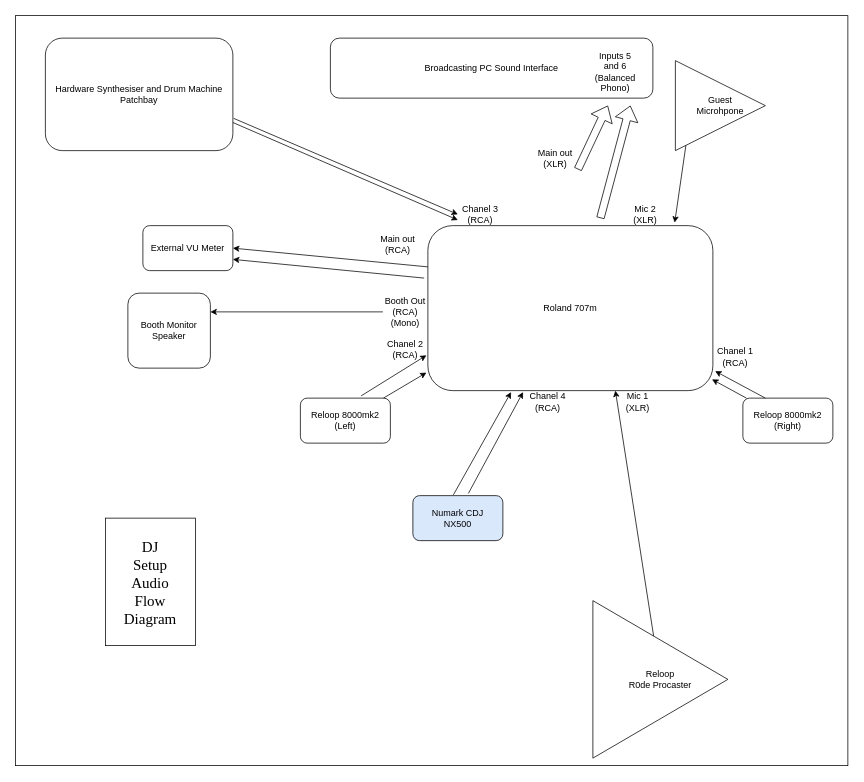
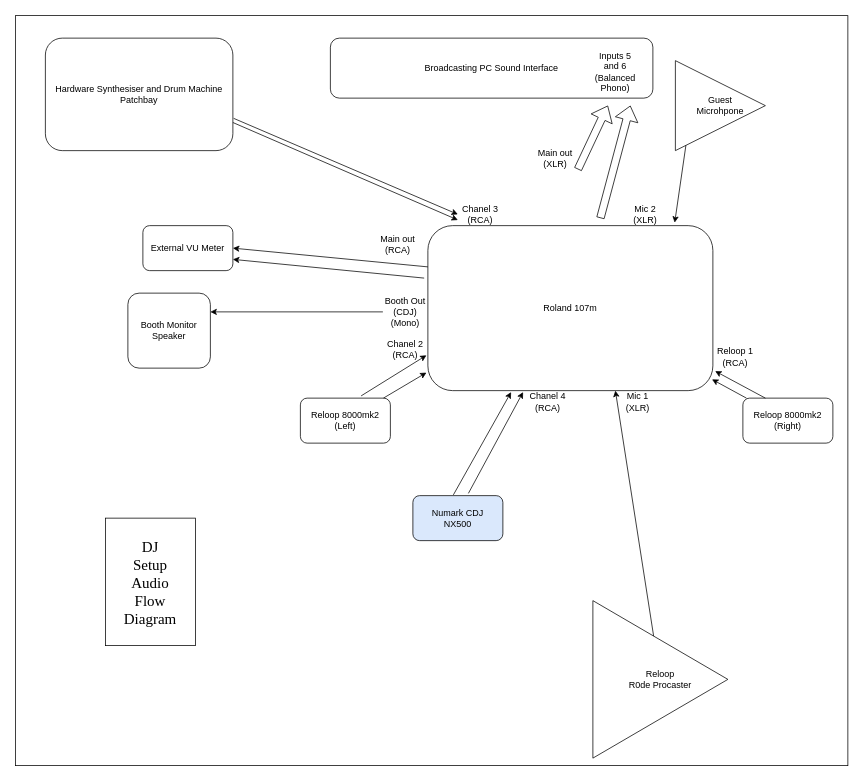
  <mxCell id="0" />
  <mxCell id="1" parent="0" />
  <mxCell id="2" value="" style="rounded=0;whiteSpace=wrap;html=1;" vertex="1" parent="1"><mxGeometry x="20" y="20" width="1110" height="1000" as="geometry" /></mxCell>
  <mxCell id="3" value="" style="rounded=0;whiteSpace=wrap;html=1;fontFamily=Verdana;fontSize=20;" vertex="1" parent="1"><mxGeometry x="140" y="690" width="120" height="170" as="geometry" /></mxCell>
- <mxCell id="4" value="Roland 707m" style="rounded=1;whiteSpace=wrap;html=1;" vertex="1" parent="1"><mxGeometry x="570" y="300" width="380" height="220" as="geometry" /></mxCell>
+ <mxCell id="4" value="Roland 107m" style="rounded=1;whiteSpace=wrap;html=1;" vertex="1" parent="1"><mxGeometry x="570" y="300" width="380" height="220" as="geometry" /></mxCell>
  <mxCell id="5" value="Reloop 8000mk2 (Right)" style="rounded=1;whiteSpace=wrap;html=1;" vertex="1" parent="1"><mxGeometry x="990" y="530" width="120" height="60" as="geometry" /></mxCell>
  <mxCell id="6" value="Reloop 8000mk2 (Left)" style="rounded=1;whiteSpace=wrap;html=1;" vertex="1" parent="1"><mxGeometry x="400" y="530" width="120" height="60" as="geometry" /></mxCell>
  <mxCell id="7" value="&lt;div&gt;Numark CDJ &lt;br&gt;&lt;/div&gt;&lt;div&gt;NX500&lt;/div&gt;" style="rounded=1;whiteSpace=wrap;html=1;fillColor=#dae8fc;" vertex="1" parent="1"><mxGeometry x="550" y="660" width="120" height="60" as="geometry" /></mxCell>
  <mxCell id="8" value="Booth Monitor Speaker " style="rounded=1;whiteSpace=wrap;html=1;" vertex="1" parent="1"><mxGeometry x="170" y="390" width="110" height="100" as="geometry" /></mxCell>
  <mxCell id="9" value="External VU Meter" style="rounded=1;whiteSpace=wrap;html=1;" vertex="1" parent="1"><mxGeometry x="190" y="300" width="120" height="60" as="geometry" /></mxCell>
  <mxCell id="10" value="" style="endArrow=classic;html=1;rounded=0;entryX=1;entryY=0.5;entryDx=0;entryDy=0;exitX=0;exitY=0.25;exitDx=0;exitDy=0;" edge="1" parent="1" source="4" target="9"><mxGeometry width="50" height="50" relative="1" as="geometry"><mxPoint x="720" y="650" as="sourcePoint" /><mxPoint x="770" y="600" as="targetPoint" /></mxGeometry></mxCell>
  <mxCell id="11" value="Main out (RCA)" style="text;html=1;strokeColor=none;fillColor=none;align=center;verticalAlign=middle;whiteSpace=wrap;rounded=0;" vertex="1" parent="1"><mxGeometry x="500" y="310" width="60" height="30" as="geometry" /></mxCell>
  <mxCell id="12" value="Broadcasting PC Sound Interface" style="rounded=1;whiteSpace=wrap;html=1;" vertex="1" parent="1"><mxGeometry x="440" y="50" width="430" height="80" as="geometry" /></mxCell>
  <mxCell id="13" value="" style="endArrow=classic;html=1;rounded=0;entryX=1;entryY=0.75;entryDx=0;entryDy=0;exitX=-0.013;exitY=0.318;exitDx=0;exitDy=0;exitPerimeter=0;" edge="1" parent="1" source="4" target="9"><mxGeometry width="50" height="50" relative="1" as="geometry"><mxPoint x="720" y="650" as="sourcePoint" /><mxPoint x="770" y="600" as="targetPoint" /></mxGeometry></mxCell>
  <mxCell id="14" value="" style="shape=flexArrow;endArrow=classic;html=1;rounded=0;exitX=1;exitY=1;exitDx=0;exitDy=0;" edge="1" parent="1" source="15"><mxGeometry width="50" height="50" relative="1" as="geometry"><mxPoint x="680" y="290" as="sourcePoint" /><mxPoint x="810" y="140" as="targetPoint" /><Array as="points" /></mxGeometry></mxCell>
  <mxCell id="15" value="Main out&lt;br&gt;(XLR)" style="text;html=1;strokeColor=none;fillColor=none;align=center;verticalAlign=middle;whiteSpace=wrap;rounded=0;" vertex="1" parent="1"><mxGeometry x="710" y="195" width="60" height="30" as="geometry" /></mxCell>
  <mxCell id="16" value="Inputs 5 and 6 (Balanced Phono)" style="text;html=1;strokeColor=none;fillColor=none;align=center;verticalAlign=middle;whiteSpace=wrap;rounded=0;" vertex="1" parent="1"><mxGeometry x="790" y="80" width="60" height="30" as="geometry" /></mxCell>
  <mxCell id="17" value="&lt;div&gt;Chanel 2 (RCA)&lt;/div&gt;" style="text;html=1;strokeColor=none;fillColor=none;align=center;verticalAlign=middle;whiteSpace=wrap;rounded=0;" vertex="1" parent="1"><mxGeometry x="510" y="450" width="60" height="30" as="geometry" /></mxCell>
  <mxCell id="18" value="" style="endArrow=classic;html=1;rounded=0;entryX=-0.005;entryY=0.891;entryDx=0;entryDy=0;entryPerimeter=0;" edge="1" parent="1" source="6" target="4"><mxGeometry width="50" height="50" relative="1" as="geometry"><mxPoint x="720" y="650" as="sourcePoint" /><mxPoint x="770" y="600" as="targetPoint" /></mxGeometry></mxCell>
  <mxCell id="19" value="" style="endArrow=classic;html=1;rounded=0;entryX=-0.005;entryY=0.786;entryDx=0;entryDy=0;entryPerimeter=0;exitX=0.675;exitY=-0.05;exitDx=0;exitDy=0;exitPerimeter=0;" edge="1" parent="1" source="6" target="4"><mxGeometry width="50" height="50" relative="1" as="geometry"><mxPoint x="720" y="650" as="sourcePoint" /><mxPoint x="770" y="600" as="targetPoint" /></mxGeometry></mxCell>
- <mxCell id="20" value="&lt;div&gt;Chanel 1 (RCA)&lt;/div&gt;" style="text;html=1;strokeColor=none;fillColor=none;align=center;verticalAlign=middle;whiteSpace=wrap;rounded=0;" vertex="1" parent="1"><mxGeometry x="950" y="460" width="60" height="30" as="geometry" /></mxCell>
+ <mxCell id="20" value="&lt;div&gt;Reloop 1 (RCA)&lt;/div&gt;" style="text;html=1;strokeColor=none;fillColor=none;align=center;verticalAlign=middle;whiteSpace=wrap;rounded=0;" vertex="1" parent="1"><mxGeometry x="950" y="460" width="60" height="30" as="geometry" /></mxCell>
  <mxCell id="21" value="" style="endArrow=classic;html=1;rounded=0;entryX=0.997;entryY=0.932;entryDx=0;entryDy=0;entryPerimeter=0;" edge="1" parent="1" source="5" target="4"><mxGeometry width="50" height="50" relative="1" as="geometry"><mxPoint x="720" y="650" as="sourcePoint" /><mxPoint x="770" y="600" as="targetPoint" /></mxGeometry></mxCell>
  <mxCell id="22" value="" style="endArrow=classic;html=1;rounded=0;entryX=1.008;entryY=0.882;entryDx=0;entryDy=0;entryPerimeter=0;exitX=0.25;exitY=0;exitDx=0;exitDy=0;" edge="1" parent="1" source="5" target="4"><mxGeometry width="50" height="50" relative="1" as="geometry"><mxPoint x="720" y="650" as="sourcePoint" /><mxPoint x="770" y="600" as="targetPoint" /></mxGeometry></mxCell>
  <mxCell id="23" value="" style="endArrow=classic;html=1;rounded=0;entryX=0.334;entryY=1.009;entryDx=0;entryDy=0;entryPerimeter=0;exitX=0.617;exitY=-0.05;exitDx=0;exitDy=0;exitPerimeter=0;" edge="1" parent="1" source="7" target="4"><mxGeometry width="50" height="50" relative="1" as="geometry"><mxPoint x="720" y="650" as="sourcePoint" /><mxPoint x="770" y="600" as="targetPoint" /></mxGeometry></mxCell>
  <mxCell id="24" value="" style="endArrow=classic;html=1;rounded=0;entryX=0.292;entryY=1.009;entryDx=0;entryDy=0;exitX=0.45;exitY=-0.017;exitDx=0;exitDy=0;entryPerimeter=0;exitPerimeter=0;" edge="1" parent="1" source="7" target="4"><mxGeometry width="50" height="50" relative="1" as="geometry"><mxPoint x="720" y="650" as="sourcePoint" /><mxPoint x="770" y="600" as="targetPoint" /></mxGeometry></mxCell>
  <mxCell id="25" value="" style="endArrow=classic;html=1;rounded=0;entryX=1;entryY=0.25;entryDx=0;entryDy=0;startArrow=none;" edge="1" parent="1" source="27" target="8"><mxGeometry width="50" height="50" relative="1" as="geometry"><mxPoint x="720" y="650" as="sourcePoint" /><mxPoint x="770" y="600" as="targetPoint" /></mxGeometry></mxCell>
  <mxCell id="26" value="" style="endArrow=none;html=1;rounded=0;entryX=1;entryY=0.25;entryDx=0;entryDy=0;" edge="1" parent="1" source="4" target="27"><mxGeometry width="50" height="50" relative="1" as="geometry"><mxPoint x="570" y="412" as="sourcePoint" /><mxPoint x="280" y="415" as="targetPoint" /></mxGeometry></mxCell>
- <mxCell id="27" value="Booth Out (RCA) (Mono)" style="text;html=1;strokeColor=none;fillColor=none;align=center;verticalAlign=middle;whiteSpace=wrap;rounded=0;" vertex="1" parent="1"><mxGeometry x="510" y="400" width="60" height="30" as="geometry" /></mxCell>
+ <mxCell id="27" value="Booth Out (CDJ) (Mono)" style="text;html=1;strokeColor=none;fillColor=none;align=center;verticalAlign=middle;whiteSpace=wrap;rounded=0;" vertex="1" parent="1"><mxGeometry x="510" y="400" width="60" height="30" as="geometry" /></mxCell>
  <mxCell id="28" value="&lt;div&gt;Chanel 4 (RCA)&lt;/div&gt;" style="text;html=1;strokeColor=none;fillColor=none;align=center;verticalAlign=middle;whiteSpace=wrap;rounded=0;" vertex="1" parent="1"><mxGeometry x="700" y="520" width="60" height="30" as="geometry" /></mxCell>
  <mxCell id="29" value="Reloop &lt;br&gt;R0de Procaster " style="triangle;whiteSpace=wrap;html=1;" vertex="1" parent="1"><mxGeometry x="790" y="800" width="180" height="210" as="geometry" /></mxCell>
  <mxCell id="30" value="Mic 1 &lt;br&gt;(XLR)" style="text;html=1;strokeColor=none;fillColor=none;align=center;verticalAlign=middle;whiteSpace=wrap;rounded=0;" vertex="1" parent="1"><mxGeometry x="820" y="520" width="60" height="30" as="geometry" /></mxCell>
  <mxCell id="31" value="" style="endArrow=classic;html=1;rounded=0;entryX=0;entryY=0;entryDx=0;entryDy=0;" edge="1" parent="1" source="29" target="30"><mxGeometry width="50" height="50" relative="1" as="geometry"><mxPoint x="720" y="650" as="sourcePoint" /><mxPoint x="770" y="600" as="targetPoint" /></mxGeometry></mxCell>
  <mxCell id="32" value="Guest &lt;br&gt;Microhpone" style="triangle;whiteSpace=wrap;html=1;" vertex="1" parent="1"><mxGeometry x="900" y="80" width="120" height="120" as="geometry" /></mxCell>
  <mxCell id="33" value="Mic 2 (XLR)" style="text;html=1;strokeColor=none;fillColor=none;align=center;verticalAlign=middle;whiteSpace=wrap;rounded=0;" vertex="1" parent="1"><mxGeometry x="830" y="270" width="60" height="30" as="geometry" /></mxCell>
  <mxCell id="34" value="" style="endArrow=classic;html=1;rounded=0;entryX=0.866;entryY=-0.018;entryDx=0;entryDy=0;entryPerimeter=0;exitX=0.117;exitY=0.942;exitDx=0;exitDy=0;exitPerimeter=0;" edge="1" parent="1" source="32" target="4"><mxGeometry width="50" height="50" relative="1" as="geometry"><mxPoint x="720" y="650" as="sourcePoint" /><mxPoint x="770" y="600" as="targetPoint" /></mxGeometry></mxCell>
  <mxCell id="35" value="" style="shape=flexArrow;endArrow=classic;html=1;rounded=0;exitX=1;exitY=1;exitDx=0;exitDy=0;" edge="1" parent="1"><mxGeometry width="50" height="50" relative="1" as="geometry"><mxPoint x="800" y="290" as="sourcePoint" /><mxPoint x="840" y="140" as="targetPoint" /><Array as="points" /></mxGeometry></mxCell>
  <mxCell id="36" value="Hardware Synthesiser and Drum Machine Patchbay" style="rounded=1;whiteSpace=wrap;html=1;" vertex="1" parent="1"><mxGeometry x="60" y="50" width="250" height="150" as="geometry" /></mxCell>
  <mxCell id="37" value="&lt;div&gt;Chanel 3 (RCA)&lt;/div&gt;" style="text;html=1;strokeColor=none;fillColor=none;align=center;verticalAlign=middle;whiteSpace=wrap;rounded=0;" vertex="1" parent="1"><mxGeometry x="610" y="270" width="60" height="30" as="geometry" /></mxCell>
  <mxCell id="38" value="DJ Setup Audio Flow Diagram" style="text;html=1;strokeColor=none;fillColor=none;align=center;verticalAlign=middle;whiteSpace=wrap;rounded=0;fontSize=20;fontFamily=Verdana;" vertex="1" parent="1"><mxGeometry x="170" y="760" width="60" height="30" as="geometry" /></mxCell>
  <mxCell id="39" value="" style="endArrow=classic;html=1;rounded=0;fontFamily=Verdana;fontSize=20;exitX=1;exitY=0.75;exitDx=0;exitDy=0;entryX=0;entryY=0.75;entryDx=0;entryDy=0;" edge="1" parent="1" source="36" target="37"><mxGeometry width="50" height="50" relative="1" as="geometry"><mxPoint x="720" y="640" as="sourcePoint" /><mxPoint x="770" y="590" as="targetPoint" /></mxGeometry></mxCell>
  <mxCell id="40" value="" style="endArrow=classic;html=1;rounded=0;fontFamily=Verdana;fontSize=20;exitX=1.004;exitY=0.713;exitDx=0;exitDy=0;entryX=0;entryY=0.5;entryDx=0;entryDy=0;exitPerimeter=0;" edge="1" parent="1" source="36" target="37"><mxGeometry width="50" height="50" relative="1" as="geometry"><mxPoint x="320" y="173" as="sourcePoint" /><mxPoint x="620" y="310" as="targetPoint" /></mxGeometry></mxCell>
